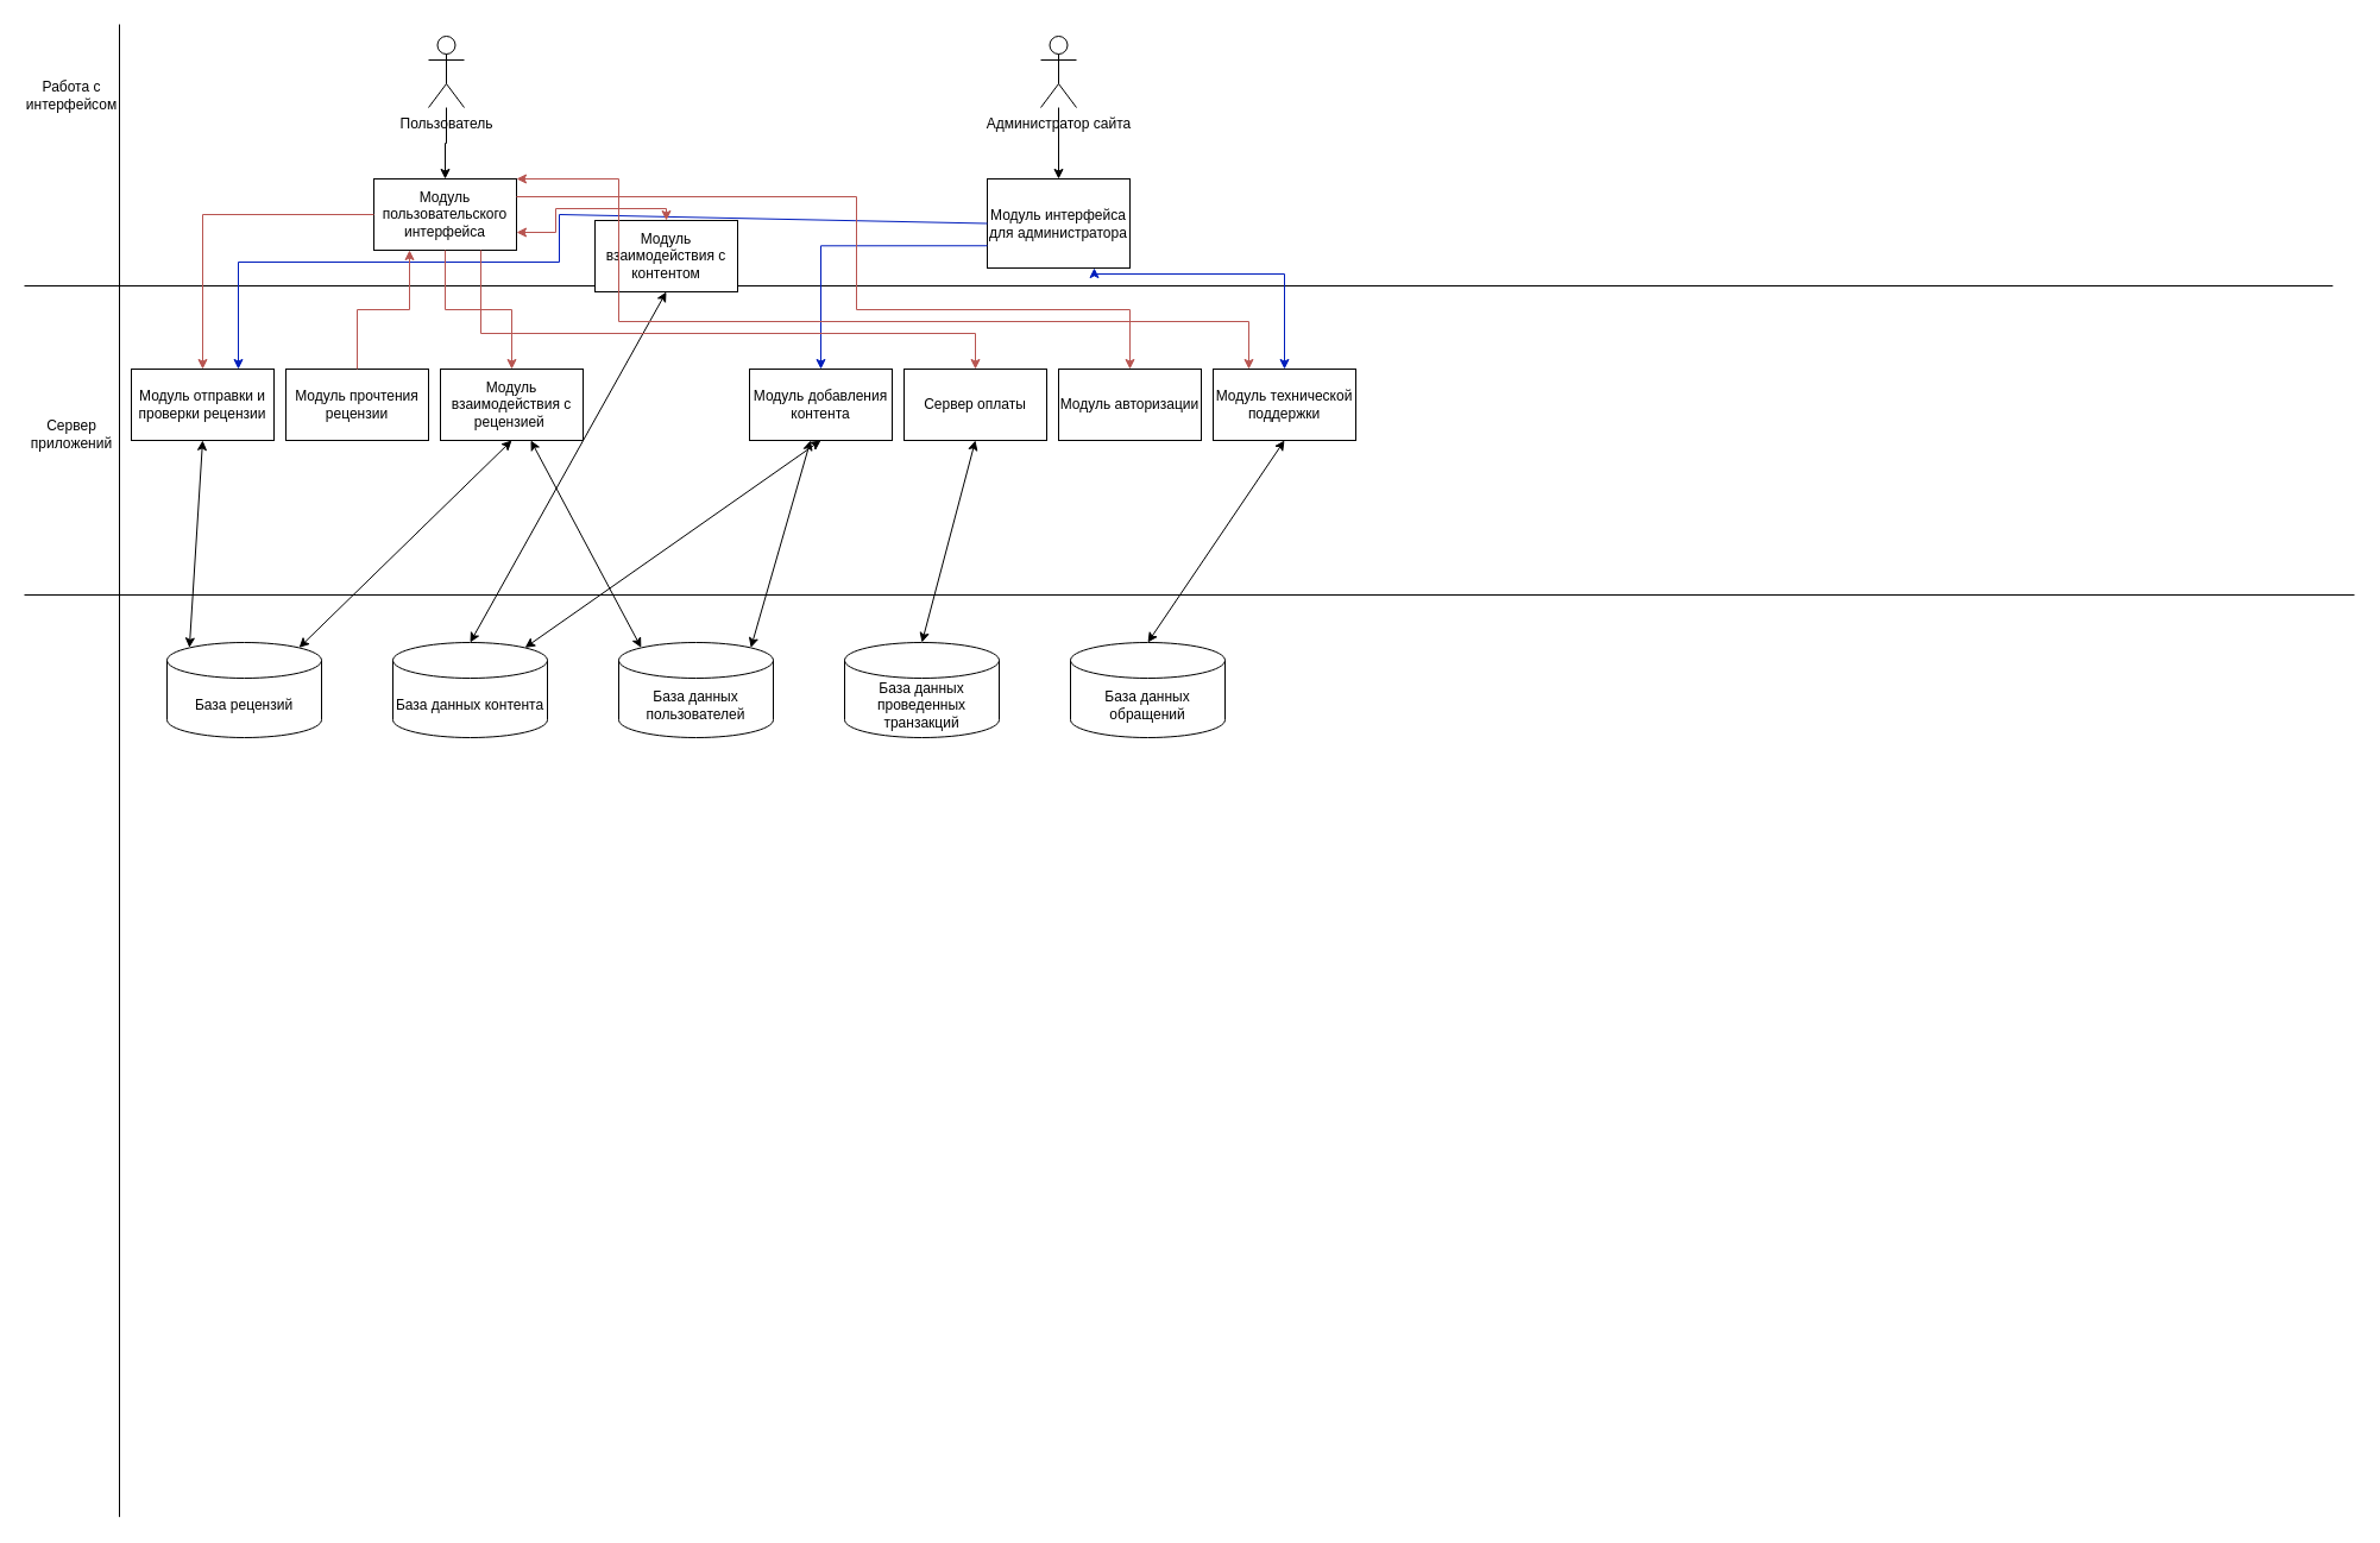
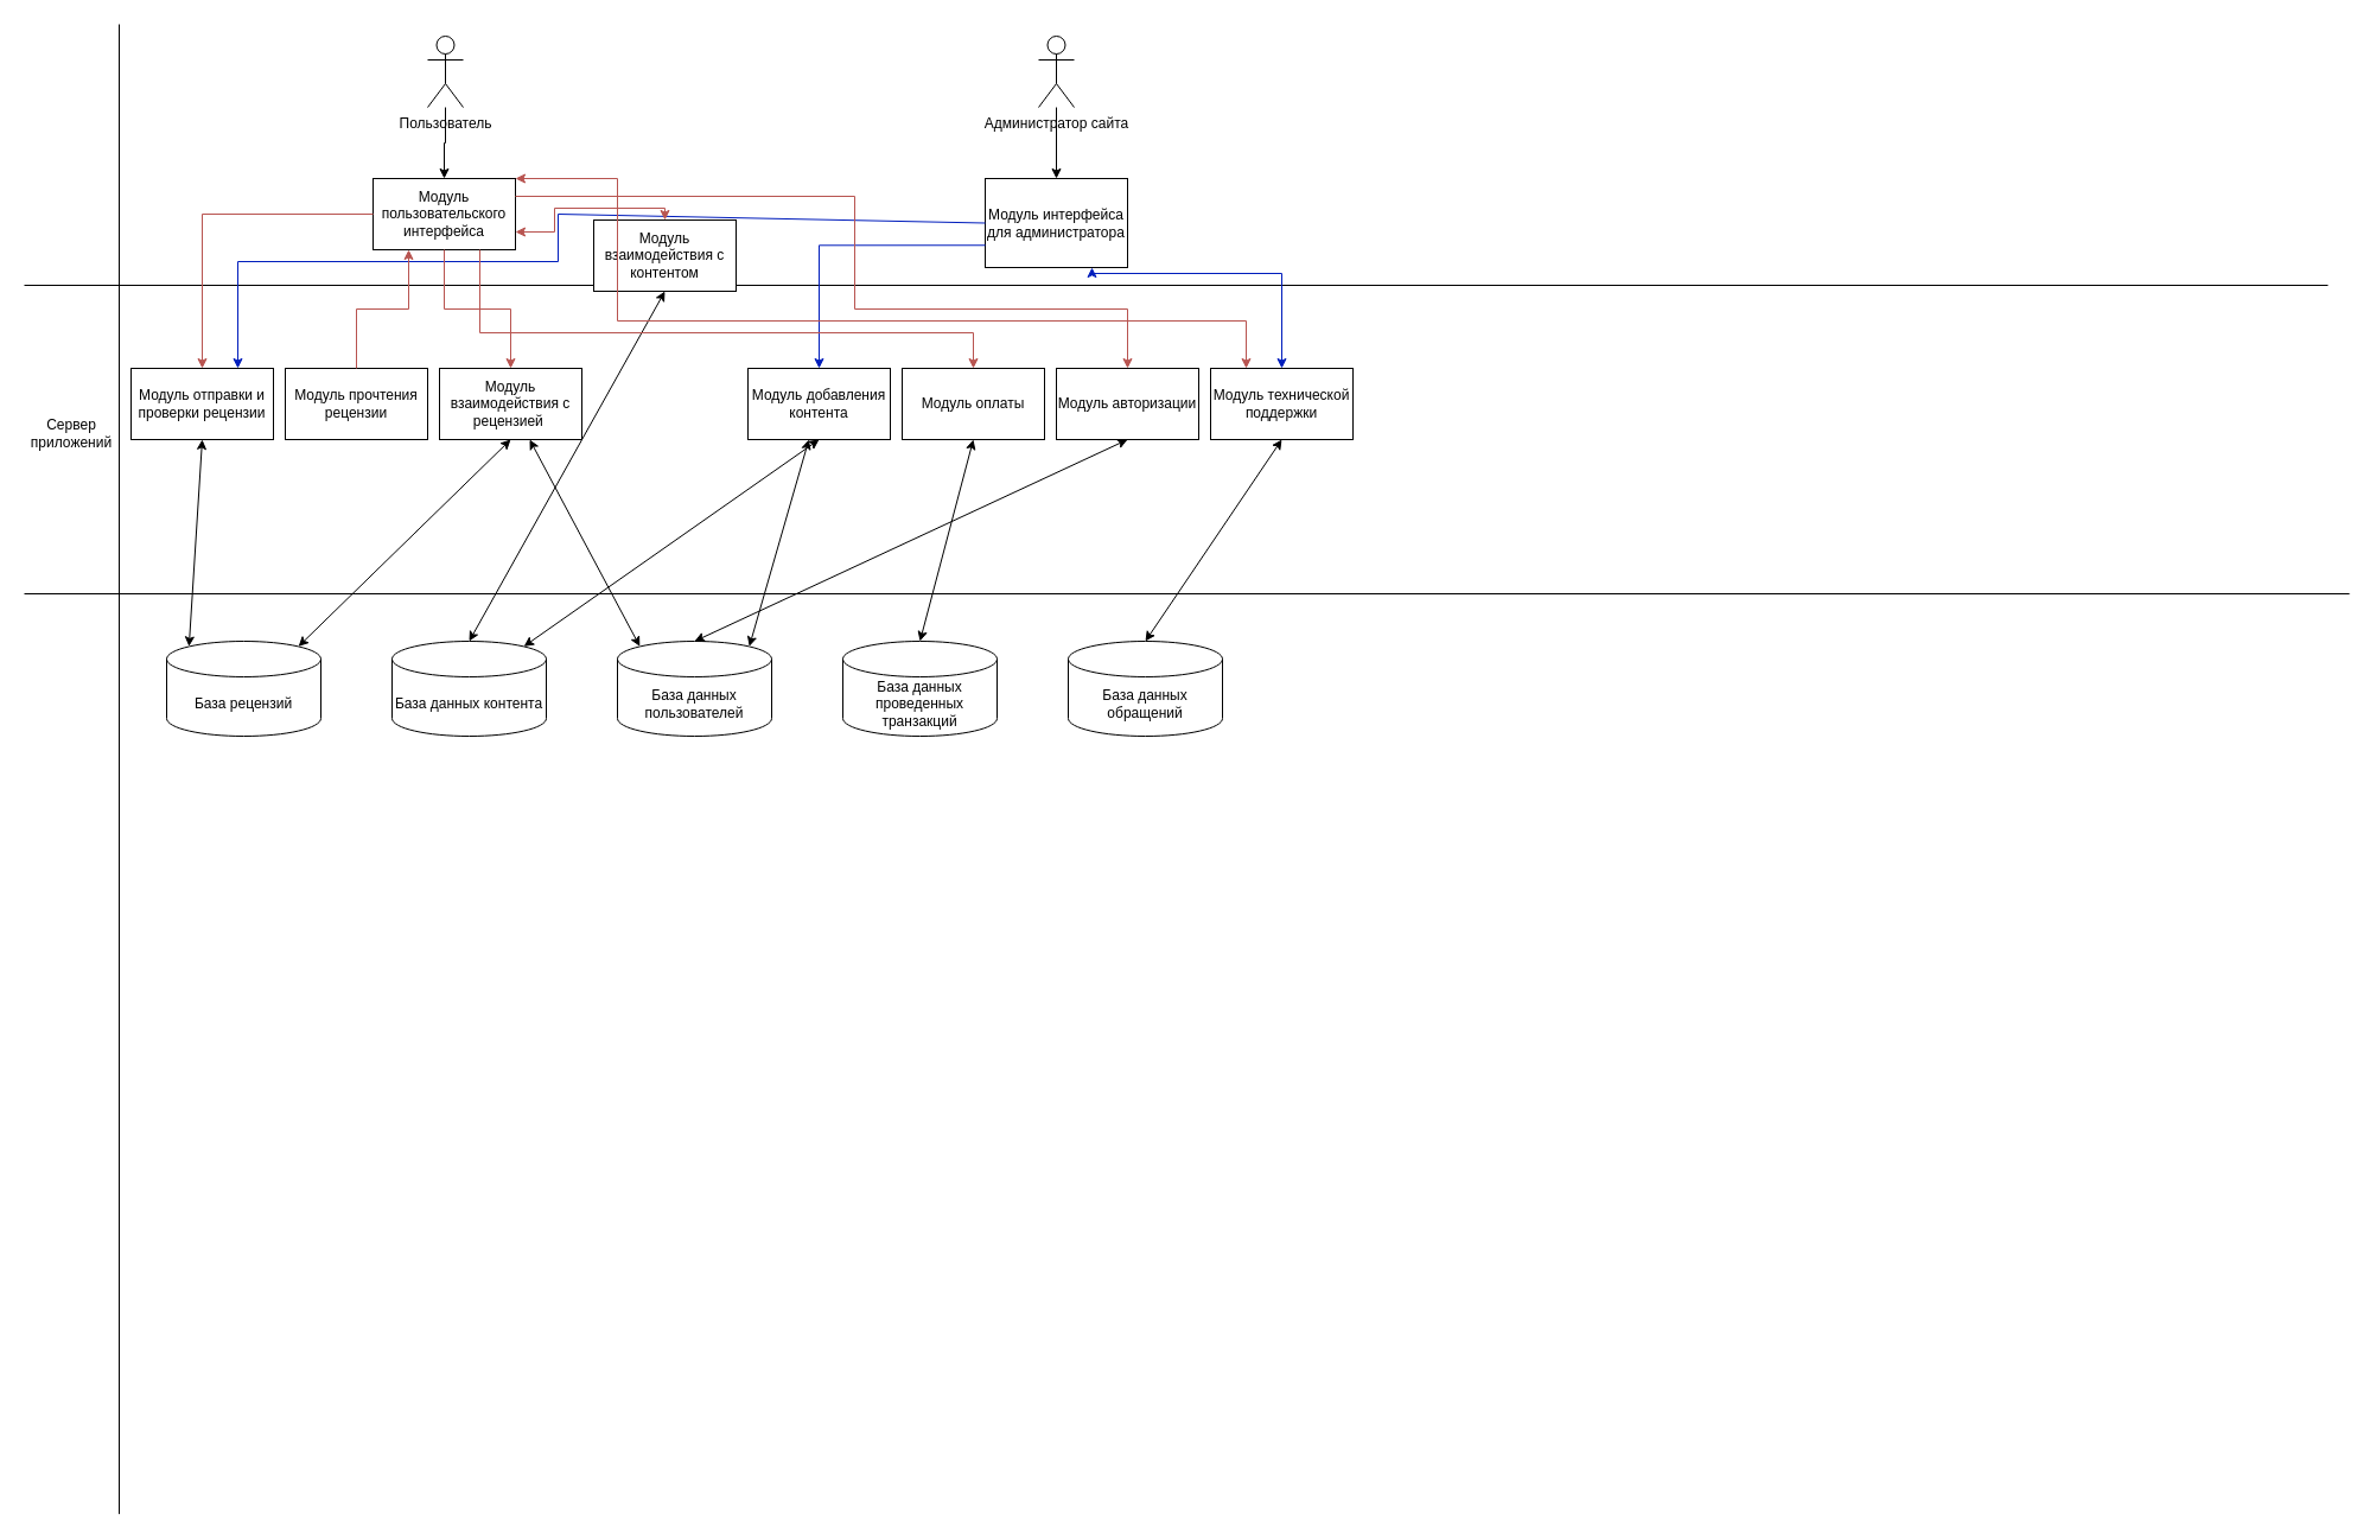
  <mxCell id="0" />
  <mxCell id="1" parent="0" />
  <mxCell id="2" value="" style="edgeStyle=orthogonalEdgeStyle;rounded=0;orthogonalLoop=1;jettySize=auto;html=1;" parent="1" source="3" target="10" edge="1"><mxGeometry relative="1" as="geometry" /></mxCell>
  <mxCell id="3" value="Пользователь" style="shape=umlActor;verticalLabelPosition=bottom;verticalAlign=top;html=1;outlineConnect=0;" parent="1" vertex="1"><mxGeometry x="360" y="30" width="30" height="60" as="geometry" /></mxCell>
  <mxCell id="4" value="" style="endArrow=none;html=1;rounded=0;" parent="1" edge="1"><mxGeometry width="50" height="50" relative="1" as="geometry"><mxPoint x="100" y="1275.647" as="sourcePoint" /><mxPoint x="100" as="targetPoint" y="20" /></mxGeometry></mxCell>
  <mxCell id="5" value="" style="edgeStyle=orthogonalEdgeStyle;rounded=0;orthogonalLoop=1;jettySize=auto;html=1;" parent="1" source="6" target="11" edge="1"><mxGeometry relative="1" as="geometry" /></mxCell>
  <mxCell id="6" value="Администратор сайта" style="shape=umlActor;verticalLabelPosition=bottom;verticalAlign=top;html=1;outlineConnect=0;" parent="1" vertex="1"><mxGeometry x="875" y="30" width="30" height="60" as="geometry" /></mxCell>
  <mxCell id="7" value="" style="endArrow=none;html=1;rounded=0;" parent="1" edge="1"><mxGeometry width="50" height="50" relative="1" as="geometry"><mxPoint y="240" as="sourcePoint" x="20" /><mxPoint x="1961.882" y="240" as="targetPoint" /></mxGeometry></mxCell>
- <mxCell id="8" value="Работа с интерфейсом" style="text;html=1;strokeColor=none;fillColor=none;align=center;verticalAlign=middle;whiteSpace=wrap;rounded=0;" parent="1" vertex="1"><mxGeometry x="30" y="65" width="60" height="30" as="geometry" /></mxCell>
  <mxCell id="9" value="Сервер приложений" style="text;html=1;strokeColor=none;fillColor=none;align=center;verticalAlign=middle;whiteSpace=wrap;rounded=0;" parent="1" vertex="1"><mxGeometry x="30" y="350" width="60" height="30" as="geometry" /></mxCell>
  <mxCell id="10" value="Модуль пользовательского интерфейса" style="rounded=0;whiteSpace=wrap;html=1;" parent="1" vertex="1"><mxGeometry x="314" y="150" width="120" height="60" as="geometry" /></mxCell>
  <mxCell id="11" value="Модуль интерфейса для администратора" style="rounded=0;whiteSpace=wrap;html=1;" parent="1" vertex="1"><mxGeometry x="830" y="150" width="120" height="75" as="geometry" /></mxCell>
  <mxCell id="12" value="Модуль отправки и проверки рецензии" style="rounded=0;whiteSpace=wrap;html=1;" parent="1" vertex="1"><mxGeometry x="110" y="310" width="120" height="60" as="geometry" /></mxCell>
  <mxCell id="13" value="Модуль прочтения рецензии" style="rounded=0;whiteSpace=wrap;html=1;" parent="1" vertex="1"><mxGeometry x="240" y="310" width="120" height="60" as="geometry" /></mxCell>
  <mxCell id="14" value="Модуль взаимодействия с рецензией&amp;nbsp;" style="rounded=0;whiteSpace=wrap;html=1;" parent="1" vertex="1"><mxGeometry x="370" y="310" width="120" height="60" as="geometry" /></mxCell>
  <mxCell id="15" value="Модуль взаимодействия с контентом" style="rounded=0;whiteSpace=wrap;html=1;" parent="1" vertex="1"><mxGeometry x="500" y="185" width="120" height="60" as="geometry" /></mxCell>
  <mxCell id="16" value="Модуль добавления контента" style="rounded=0;whiteSpace=wrap;html=1;" parent="1" vertex="1"><mxGeometry x="630" y="310" width="120" height="60" as="geometry" /></mxCell>
- <mxCell id="17" value="Сервер оплаты" style="rounded=0;whiteSpace=wrap;html=1;" parent="1" vertex="1"><mxGeometry x="760" y="310" width="120" height="60" as="geometry" /></mxCell>
+ <mxCell id="17" value="Модуль оплаты" style="rounded=0;whiteSpace=wrap;html=1;" parent="1" vertex="1"><mxGeometry x="760" y="310" width="120" height="60" as="geometry" /></mxCell>
  <mxCell id="18" value="Модуль авторизации" style="rounded=0;whiteSpace=wrap;html=1;" parent="1" vertex="1"><mxGeometry x="890" y="310" width="120" height="60" as="geometry" /></mxCell>
  <mxCell id="19" value="Модуль технической поддержки" style="rounded=0;whiteSpace=wrap;html=1;" parent="1" vertex="1"><mxGeometry x="1020" y="310" width="120" height="60" as="geometry" /></mxCell>
  <mxCell id="20" value="" style="endArrow=classic;html=1;rounded=0;exitX=0;exitY=0.5;exitDx=0;exitDy=0;entryX=0.5;entryY=0;entryDx=0;entryDy=0;fillColor=#f8cecc;strokeColor=#b85450;" parent="1" source="10" target="12" edge="1"><mxGeometry width="50" height="50" relative="1" as="geometry"><mxPoint x="460" y="210" as="sourcePoint" /><mxPoint x="510" y="160" as="targetPoint" /><Array as="points"><mxPoint x="170" y="180" /></Array></mxGeometry></mxCell>
  <mxCell id="21" value="" style="endArrow=classic;html=1;rounded=0;entryX=0.75;entryY=0;entryDx=0;entryDy=0;exitX=0;exitY=0.5;exitDx=0;exitDy=0;fillColor=#0050ef;strokeColor=#001DBC;" parent="1" source="11" target="12" edge="1"><mxGeometry width="50" height="50" relative="1" as="geometry"><mxPoint x="460" y="210" as="sourcePoint" /><mxPoint x="510" y="160" as="targetPoint" /><Array as="points"><mxPoint x="470" y="180" /><mxPoint x="470" y="220" /><mxPoint x="200" y="220" /></Array></mxGeometry></mxCell>
  <mxCell id="22" value="" style="endArrow=none;html=1;rounded=0;" parent="1" edge="1"><mxGeometry width="50" height="50" relative="1" as="geometry"><mxPoint y="500" as="sourcePoint" x="20" /><mxPoint x="1980" y="500" as="targetPoint" /></mxGeometry></mxCell>
  <mxCell id="23" value="База рецензий" style="shape=cylinder3;whiteSpace=wrap;html=1;boundedLbl=1;backgroundOutline=1;size=15;" parent="1" vertex="1"><mxGeometry x="140" y="540" width="130" height="80" as="geometry" /></mxCell>
  <mxCell id="24" value="База данных проведенных транзакций" style="shape=cylinder3;whiteSpace=wrap;html=1;boundedLbl=1;backgroundOutline=1;size=15;" parent="1" vertex="1"><mxGeometry x="710" y="540" width="130" height="80" as="geometry" /></mxCell>
  <mxCell id="25" value="База данных обращений" style="shape=cylinder3;whiteSpace=wrap;html=1;boundedLbl=1;backgroundOutline=1;size=15;" parent="1" vertex="1"><mxGeometry x="900" y="540" width="130" height="80" as="geometry" /></mxCell>
  <mxCell id="26" value="База данных контента" style="shape=cylinder3;whiteSpace=wrap;html=1;boundedLbl=1;backgroundOutline=1;size=15;" parent="1" vertex="1"><mxGeometry x="330" y="540" width="130" height="80" as="geometry" /></mxCell>
  <mxCell id="27" value="База данных пользователей" style="shape=cylinder3;whiteSpace=wrap;html=1;boundedLbl=1;backgroundOutline=1;size=15;" parent="1" vertex="1"><mxGeometry x="520" y="540" width="130" height="80" as="geometry" /></mxCell>
  <mxCell id="28" value="" style="endArrow=classic;startArrow=classic;html=1;rounded=0;entryX=0.5;entryY=1;entryDx=0;entryDy=0;exitX=0.145;exitY=0;exitDx=0;exitDy=4.35;exitPerimeter=0;" parent="1" source="23" target="12" edge="1"><mxGeometry width="50" height="50" relative="1" as="geometry"><mxPoint x="370" y="500" as="sourcePoint" /><mxPoint x="420" y="450" as="targetPoint" /></mxGeometry></mxCell>
  <mxCell id="29" value="" style="endArrow=classic;startArrow=classic;html=1;rounded=0;entryX=0.5;entryY=1;entryDx=0;entryDy=0;exitX=0.855;exitY=0;exitDx=0;exitDy=4.35;exitPerimeter=0;" parent="1" source="23" target="14" edge="1"><mxGeometry width="50" height="50" relative="1" as="geometry"><mxPoint x="370" y="500" as="sourcePoint" /><mxPoint x="420" y="450" as="targetPoint" /></mxGeometry></mxCell>
  <mxCell id="30" value="" style="endArrow=classic;startArrow=classic;html=1;rounded=0;entryX=0.5;entryY=1;entryDx=0;entryDy=0;exitX=0.5;exitY=0;exitDx=0;exitDy=0;exitPerimeter=0;" parent="1" source="26" target="15" edge="1"><mxGeometry width="50" height="50" relative="1" as="geometry"><mxPoint x="540" y="510" as="sourcePoint" /><mxPoint x="590" y="460" as="targetPoint" /></mxGeometry></mxCell>
  <mxCell id="31" value="" style="endArrow=classic;startArrow=classic;html=1;rounded=0;entryX=0.5;entryY=1;entryDx=0;entryDy=0;exitX=0.855;exitY=0;exitDx=0;exitDy=4.35;exitPerimeter=0;" parent="1" source="26" target="16" edge="1"><mxGeometry width="50" height="50" relative="1" as="geometry"><mxPoint x="540" y="510" as="sourcePoint" /><mxPoint x="590" y="460" as="targetPoint" /></mxGeometry></mxCell>
  <mxCell id="32" value="" style="endArrow=classic;startArrow=classic;html=1;rounded=0;exitX=0.5;exitY=0;exitDx=0;exitDy=0;exitPerimeter=0;entryX=0.5;entryY=1;entryDx=0;entryDy=0;" parent="1" source="25" target="19" edge="1"><mxGeometry width="50" height="50" relative="1" as="geometry"><mxPoint x="600" y="510" as="sourcePoint" /><mxPoint x="650" y="460" as="targetPoint" /></mxGeometry></mxCell>
  <mxCell id="33" value="" style="endArrow=classic;startArrow=classic;html=1;rounded=0;exitX=0.5;exitY=0;exitDx=0;exitDy=0;exitPerimeter=0;entryX=0.5;entryY=1;entryDx=0;entryDy=0;" parent="1" source="24" target="17" edge="1"><mxGeometry width="50" height="50" relative="1" as="geometry"><mxPoint x="720" y="510" as="sourcePoint" /><mxPoint x="770" y="460" as="targetPoint" /></mxGeometry></mxCell>
  <mxCell id="34" value="" style="endArrow=classic;startArrow=classic;html=1;rounded=0;exitX=0.145;exitY=0;exitDx=0;exitDy=4.35;exitPerimeter=0;" parent="1" source="27" target="14" edge="1"><mxGeometry width="50" height="50" relative="1" as="geometry"><mxPoint x="590" y="500" as="sourcePoint" /><mxPoint x="600" y="450" as="targetPoint" /></mxGeometry></mxCell>
+ <mxCell id="35" value="" style="endArrow=classic;startArrow=classic;html=1;rounded=0;exitX=0.5;exitY=0;exitDx=0;exitDy=0;exitPerimeter=0;entryX=0.5;entryY=1;entryDx=0;entryDy=0;" parent="1" source="27" target="18" edge="1"><mxGeometry width="50" height="50" relative="1" as="geometry"><mxPoint x="590" y="500" as="sourcePoint" /><mxPoint x="640" y="450" as="targetPoint" /></mxGeometry></mxCell>
  <mxCell id="36" value="" style="endArrow=classic;startArrow=classic;html=1;rounded=0;exitX=0.855;exitY=0;exitDx=0;exitDy=4.35;exitPerimeter=0;" parent="1" source="27" target="16" edge="1"><mxGeometry width="50" height="50" relative="1" as="geometry"><mxPoint x="590" y="500" as="sourcePoint" /><mxPoint x="690" y="450" as="targetPoint" /></mxGeometry></mxCell>
  <mxCell id="37" value="" style="endArrow=classic;html=1;rounded=0;exitX=0.5;exitY=0;exitDx=0;exitDy=0;entryX=0.25;entryY=1;entryDx=0;entryDy=0;edgeStyle=orthogonalEdgeStyle;fillColor=#f8cecc;strokeColor=#b85450;" parent="1" source="13" target="10" edge="1"><mxGeometry width="50" height="50" relative="1" as="geometry"><mxPoint x="580" y="380" as="sourcePoint" /><mxPoint x="630" y="330" as="targetPoint" /></mxGeometry></mxCell>
  <mxCell id="38" value="" style="endArrow=classic;html=1;rounded=0;exitX=0.5;exitY=1;exitDx=0;exitDy=0;entryX=0.5;entryY=0;entryDx=0;entryDy=0;edgeStyle=orthogonalEdgeStyle;fillColor=#f8cecc;strokeColor=#b85450;" parent="1" source="10" target="14" edge="1"><mxGeometry width="50" height="50" relative="1" as="geometry"><mxPoint x="580" y="380" as="sourcePoint" /><mxPoint x="630" y="330" as="targetPoint" /></mxGeometry></mxCell>
  <mxCell id="39" value="" style="endArrow=classic;html=1;rounded=0;exitX=0;exitY=0.75;exitDx=0;exitDy=0;entryX=0.5;entryY=0;entryDx=0;entryDy=0;edgeStyle=orthogonalEdgeStyle;fillColor=#0050ef;strokeColor=#001DBC;" parent="1" source="11" target="16" edge="1"><mxGeometry width="50" height="50" relative="1" as="geometry"><mxPoint x="580" y="380" as="sourcePoint" /><mxPoint x="630" y="330" as="targetPoint" /></mxGeometry></mxCell>
  <mxCell id="40" value="" style="endArrow=classic;startArrow=classic;html=1;rounded=0;exitX=0.5;exitY=0;exitDx=0;exitDy=0;entryX=1;entryY=0.75;entryDx=0;entryDy=0;edgeStyle=orthogonalEdgeStyle;fillColor=#f8cecc;strokeColor=#b85450;" parent="1" source="15" target="10" edge="1"><mxGeometry width="50" height="50" relative="1" as="geometry"><mxPoint x="580" y="380" as="sourcePoint" /><mxPoint x="630" y="330" as="targetPoint" /></mxGeometry></mxCell>
  <mxCell id="41" value="" style="endArrow=classic;html=1;rounded=0;exitX=1;exitY=0.25;exitDx=0;exitDy=0;entryX=0.5;entryY=0;entryDx=0;entryDy=0;edgeStyle=orthogonalEdgeStyle;fillColor=#f8cecc;strokeColor=#b85450;" parent="1" source="10" target="18" edge="1"><mxGeometry width="50" height="50" relative="1" as="geometry"><mxPoint x="580" y="380" as="sourcePoint" /><mxPoint x="630" y="330" as="targetPoint" /><Array as="points"><mxPoint x="720" y="165" /><mxPoint x="720" y="260" /><mxPoint x="950" y="260" /></Array></mxGeometry></mxCell>
  <mxCell id="42" value="" style="endArrow=classic;html=1;rounded=0;exitX=0.75;exitY=1;exitDx=0;exitDy=0;entryX=0.5;entryY=0;entryDx=0;entryDy=0;edgeStyle=orthogonalEdgeStyle;fillColor=#f8cecc;strokeColor=#b85450;" parent="1" source="10" target="17" edge="1"><mxGeometry width="50" height="50" relative="1" as="geometry"><mxPoint x="580" y="380" as="sourcePoint" /><mxPoint x="630" y="330" as="targetPoint" /><Array as="points"><mxPoint x="404" y="280" /><mxPoint x="820" y="280" /></Array></mxGeometry></mxCell>
  <mxCell id="43" value="" style="endArrow=classic;startArrow=classic;html=1;rounded=0;entryX=0.75;entryY=1;entryDx=0;entryDy=0;exitX=0.5;exitY=0;exitDx=0;exitDy=0;edgeStyle=orthogonalEdgeStyle;fillColor=#0050ef;strokeColor=#001DBC;" parent="1" source="19" target="11" edge="1"><mxGeometry width="50" height="50" relative="1" as="geometry"><mxPoint x="580" y="380" as="sourcePoint" /><mxPoint x="630" y="330" as="targetPoint" /><Array as="points"><mxPoint x="1080" y="230" /><mxPoint x="920" y="230" /></Array></mxGeometry></mxCell>
  <mxCell id="44" value="" style="endArrow=classic;startArrow=classic;html=1;rounded=0;entryX=0.25;entryY=0;entryDx=0;entryDy=0;edgeStyle=orthogonalEdgeStyle;fillColor=#f8cecc;strokeColor=#b85450;exitX=1;exitY=0;exitDx=0;exitDy=0;" parent="1" source="10" target="19" edge="1"><mxGeometry width="50" height="50" relative="1" as="geometry"><mxPoint x="440" y="150" as="sourcePoint" /><mxPoint x="630" y="330" as="targetPoint" /><Array as="points"><mxPoint x="520" y="150" /><mxPoint x="520" y="270" /><mxPoint x="1050" y="270" /></Array></mxGeometry></mxCell>
